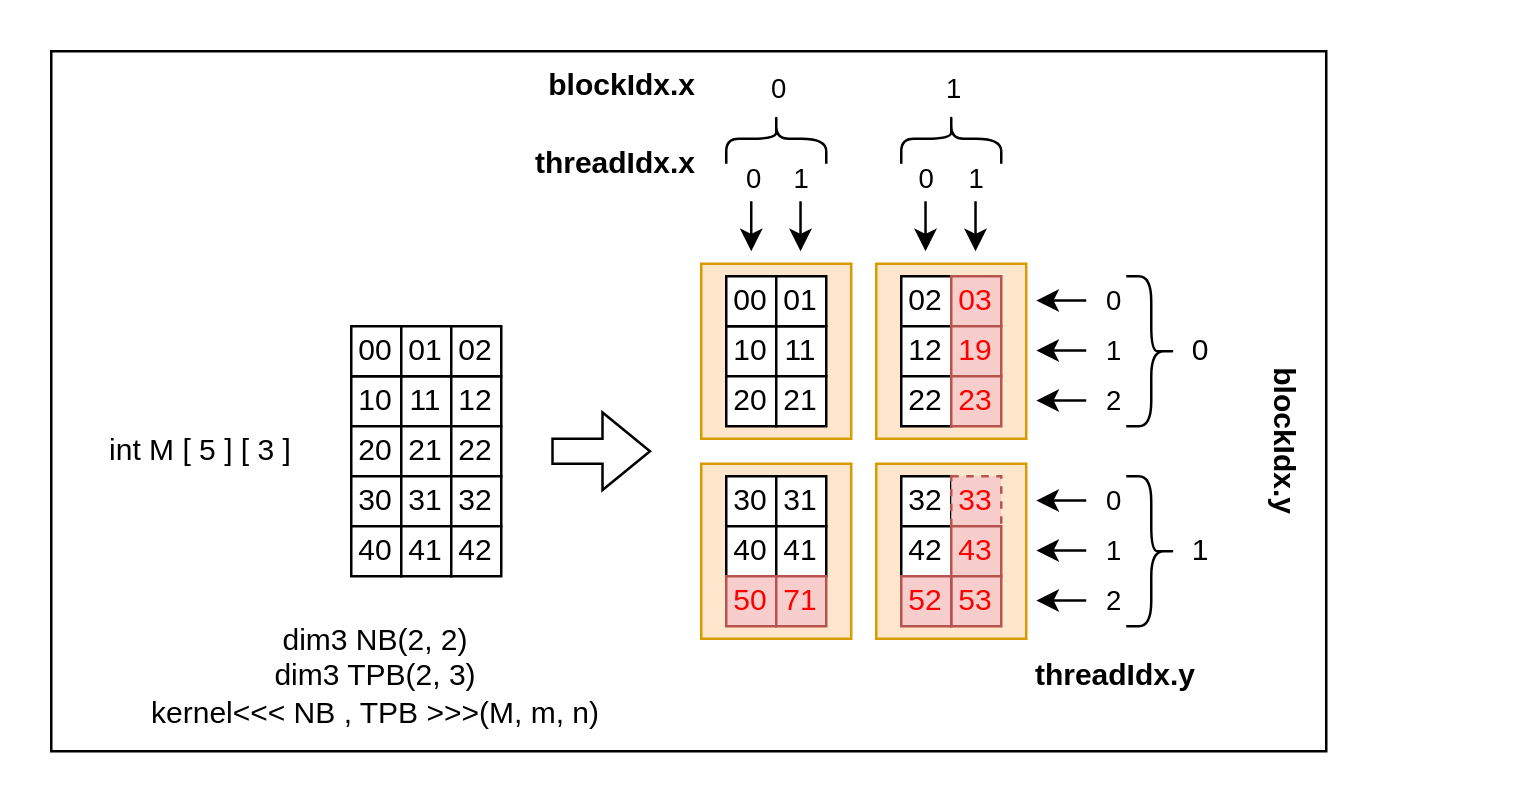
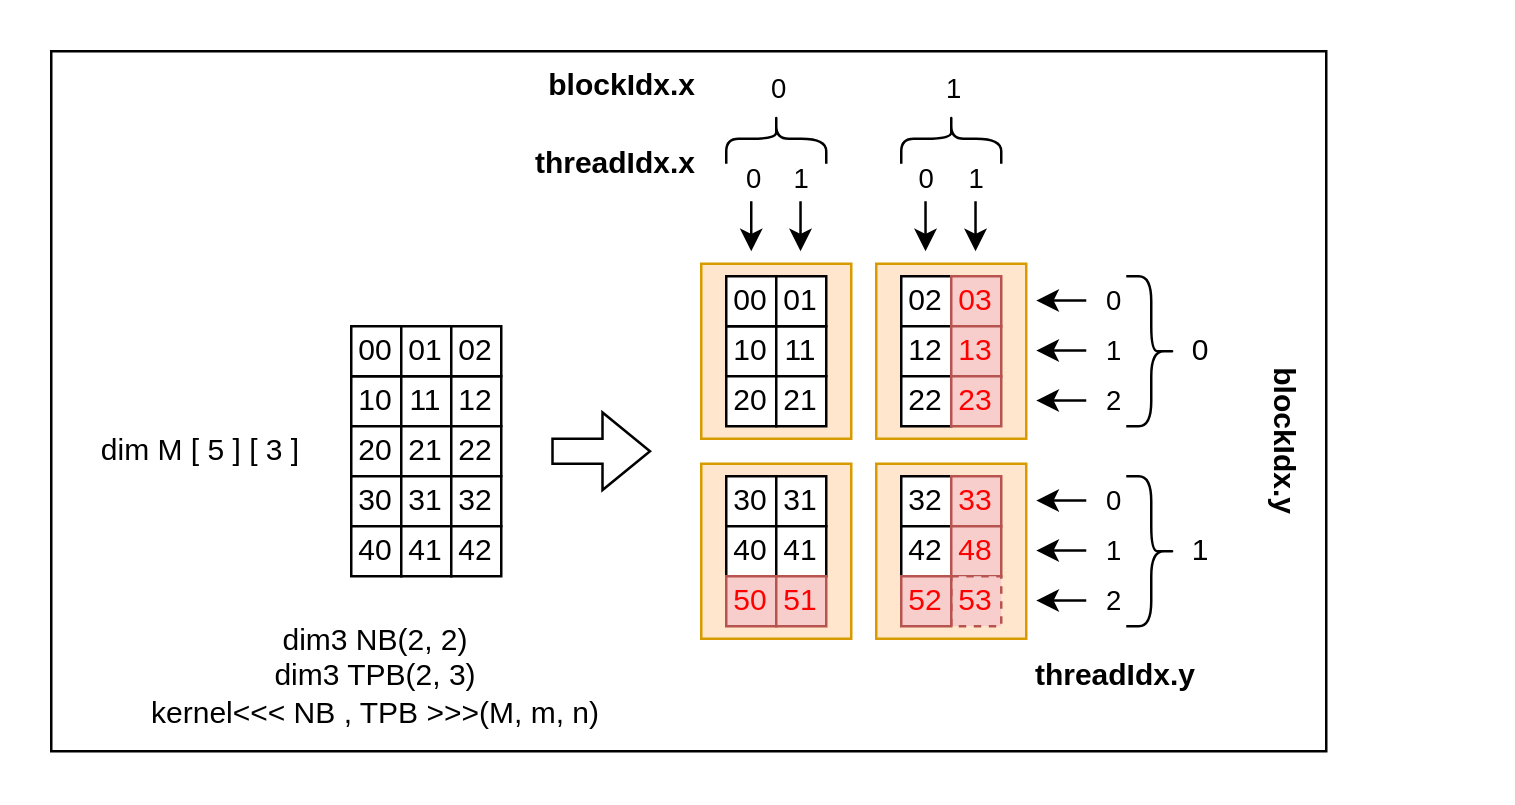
  <mxCell id="0" />
  <mxCell id="1" parent="0" />
  <mxCell id="2" value="" style="rounded=0;whiteSpace=wrap;html=1;" vertex="1" parent="1"><mxGeometry y="20" width="510" height="280" as="geometry" x="20" /></mxCell>
  <mxCell id="3" value="" style="rounded=0;whiteSpace=wrap;html=1;fillColor=#ffe6cc;strokeColor=#d79b00;" parent="1" vertex="1"><mxGeometry x="350" y="105" width="60" height="70" as="geometry" /></mxCell>
  <mxCell id="4" value="02" style="rounded=0;whiteSpace=wrap;html=1;" parent="1" vertex="1"><mxGeometry x="360" y="110" width="20" height="20" as="geometry" /></mxCell>
  <mxCell id="5" value="" style="rounded=0;whiteSpace=wrap;html=1;fillColor=#ffe6cc;strokeColor=#d79b00;" parent="1" vertex="1"><mxGeometry x="350" y="185" width="60" height="70" as="geometry" /></mxCell>
  <mxCell id="6" value="" style="rounded=0;whiteSpace=wrap;html=1;fillColor=#ffe6cc;strokeColor=#d79b00;" parent="1" vertex="1"><mxGeometry x="280" y="185" width="60" height="70" as="geometry" /></mxCell>
  <mxCell id="7" value="" style="rounded=0;whiteSpace=wrap;html=1;fillColor=#ffe6cc;strokeColor=#d79b00;" parent="1" vertex="1"><mxGeometry x="280" y="105" width="60" height="70" as="geometry" /></mxCell>
  <mxCell id="8" value="10" style="rounded=0;whiteSpace=wrap;html=1;" parent="1" vertex="1"><mxGeometry x="140" y="150" width="20" height="20" as="geometry" /></mxCell>
  <mxCell id="9" value="00" style="rounded=0;whiteSpace=wrap;html=1;" parent="1" vertex="1"><mxGeometry x="140" y="130" width="20" height="20" as="geometry" /></mxCell>
  <mxCell id="10" value="20" style="rounded=0;whiteSpace=wrap;html=1;" parent="1" vertex="1"><mxGeometry x="140" y="170" width="20" height="20" as="geometry" /></mxCell>
  <mxCell id="11" value="30" style="rounded=0;whiteSpace=wrap;html=1;" parent="1" vertex="1"><mxGeometry x="140" y="190" width="20" height="20" as="geometry" /></mxCell>
  <mxCell id="12" value="" style="shape=flexArrow;endArrow=classic;html=1;rounded=0;" parent="1" edge="1"><mxGeometry width="50" height="50" relative="1" as="geometry"><mxPoint x="220" y="180" as="sourcePoint" /><mxPoint x="260" y="180" as="targetPoint" /></mxGeometry></mxCell>
  <mxCell id="13" value="&lt;font color=&quot;#ff0000&quot;&gt;03&lt;/font&gt;" style="rounded=0;whiteSpace=wrap;html=1;fillColor=#f8cecc;strokeColor=#b85450;" parent="1" vertex="1"><mxGeometry x="380" y="110" width="20" height="20" as="geometry" /></mxCell>
  <mxCell id="14" value="&lt;b&gt;threadIdx.x&lt;/b&gt;" style="text;html=1;align=right;verticalAlign=middle;whiteSpace=wrap;rounded=0;" parent="1" vertex="1"><mxGeometry x="200" y="50" width="80" height="30" as="geometry" /></mxCell>
  <mxCell id="15" value="&lt;div&gt;&lt;b&gt;blockIdx.x&lt;/b&gt;&lt;/div&gt;" style="text;whiteSpace=wrap;html=1;align=right;rotation=0;" parent="1" vertex="1"><mxGeometry x="175" y="20" width="105" height="30" as="geometry" /></mxCell>
  <mxCell id="16" value="40" style="rounded=0;whiteSpace=wrap;html=1;" parent="1" vertex="1"><mxGeometry x="140" y="210" width="20" height="20" as="geometry" /></mxCell>
  <mxCell id="17" value="11" style="rounded=0;whiteSpace=wrap;html=1;" parent="1" vertex="1"><mxGeometry x="160" y="150" width="20" height="20" as="geometry" /></mxCell>
  <mxCell id="18" value="01" style="rounded=0;whiteSpace=wrap;html=1;" parent="1" vertex="1"><mxGeometry x="160" y="130" width="20" height="20" as="geometry" /></mxCell>
  <mxCell id="19" value="21" style="rounded=0;whiteSpace=wrap;html=1;" parent="1" vertex="1"><mxGeometry x="160" y="170" width="20" height="20" as="geometry" /></mxCell>
  <mxCell id="20" value="31" style="rounded=0;whiteSpace=wrap;html=1;" parent="1" vertex="1"><mxGeometry x="160" y="190" width="20" height="20" as="geometry" /></mxCell>
  <mxCell id="21" value="41" style="rounded=0;whiteSpace=wrap;html=1;" parent="1" vertex="1"><mxGeometry x="160" y="210" width="20" height="20" as="geometry" /></mxCell>
  <mxCell id="22" value="12" style="rounded=0;whiteSpace=wrap;html=1;" parent="1" vertex="1"><mxGeometry x="180" y="150" width="20" height="20" as="geometry" /></mxCell>
  <mxCell id="23" value="02" style="rounded=0;whiteSpace=wrap;html=1;" parent="1" vertex="1"><mxGeometry x="180" y="130" width="20" height="20" as="geometry" /></mxCell>
  <mxCell id="24" value="22" style="rounded=0;whiteSpace=wrap;html=1;" parent="1" vertex="1"><mxGeometry x="180" y="170" width="20" height="20" as="geometry" /></mxCell>
  <mxCell id="25" value="32" style="rounded=0;whiteSpace=wrap;html=1;" parent="1" vertex="1"><mxGeometry x="180" y="190" width="20" height="20" as="geometry" /></mxCell>
  <mxCell id="26" value="42" style="rounded=0;whiteSpace=wrap;html=1;" parent="1" vertex="1"><mxGeometry x="180" y="210" width="20" height="20" as="geometry" /></mxCell>
  <mxCell id="27" value="10" style="rounded=0;whiteSpace=wrap;html=1;" parent="1" vertex="1"><mxGeometry x="290" y="130" width="20" height="20" as="geometry" /></mxCell>
  <mxCell id="28" value="00" style="rounded=0;whiteSpace=wrap;html=1;" parent="1" vertex="1"><mxGeometry x="290" y="110" width="20" height="20" as="geometry" /></mxCell>
  <mxCell id="29" value="20" style="rounded=0;whiteSpace=wrap;html=1;" parent="1" vertex="1"><mxGeometry x="290" y="150" width="20" height="20" as="geometry" /></mxCell>
  <mxCell id="30" value="30" style="rounded=0;whiteSpace=wrap;html=1;" parent="1" vertex="1"><mxGeometry x="290" y="190" width="20" height="20" as="geometry" /></mxCell>
  <mxCell id="31" value="40" style="rounded=0;whiteSpace=wrap;html=1;" parent="1" vertex="1"><mxGeometry x="290" y="210" width="20" height="20" as="geometry" /></mxCell>
  <mxCell id="32" value="11" style="rounded=0;whiteSpace=wrap;html=1;" parent="1" vertex="1"><mxGeometry x="310" y="130" width="20" height="20" as="geometry" /></mxCell>
  <mxCell id="33" value="01" style="rounded=0;whiteSpace=wrap;html=1;" parent="1" vertex="1"><mxGeometry x="310" y="110" width="20" height="20" as="geometry" /></mxCell>
  <mxCell id="34" value="21" style="rounded=0;whiteSpace=wrap;html=1;" parent="1" vertex="1"><mxGeometry x="310" y="150" width="20" height="20" as="geometry" /></mxCell>
  <mxCell id="35" value="31" style="rounded=0;whiteSpace=wrap;html=1;" parent="1" vertex="1"><mxGeometry x="310" y="190" width="20" height="20" as="geometry" /></mxCell>
  <mxCell id="36" value="41" style="rounded=0;whiteSpace=wrap;html=1;" parent="1" vertex="1"><mxGeometry x="310" y="210" width="20" height="20" as="geometry" /></mxCell>
  <mxCell id="37" value="12" style="rounded=0;whiteSpace=wrap;html=1;" parent="1" vertex="1"><mxGeometry x="360" y="130" width="20" height="20" as="geometry" /></mxCell>
  <mxCell id="38" value="22" style="rounded=0;whiteSpace=wrap;html=1;" parent="1" vertex="1"><mxGeometry x="360" y="150" width="20" height="20" as="geometry" /></mxCell>
  <mxCell id="39" value="32" style="rounded=0;whiteSpace=wrap;html=1;" parent="1" vertex="1"><mxGeometry x="360" y="190" width="20" height="20" as="geometry" /></mxCell>
  <mxCell id="40" value="42" style="rounded=0;whiteSpace=wrap;html=1;" parent="1" vertex="1"><mxGeometry x="360" y="210" width="20" height="20" as="geometry" /></mxCell>
  <mxCell id="41" value="&lt;font color=&quot;#ff0000&quot;&gt;50&lt;/font&gt;" style="rounded=0;whiteSpace=wrap;html=1;fillColor=#f8cecc;strokeColor=#b85450;" parent="1" vertex="1"><mxGeometry x="290" y="230" width="20" height="20" as="geometry" /></mxCell>
- <mxCell id="42" value="&lt;font color=&quot;#ff0000&quot;&gt;71&lt;/font&gt;" style="rounded=0;whiteSpace=wrap;html=1;fillColor=#f8cecc;strokeColor=#b85450;" parent="1" vertex="1"><mxGeometry x="310" y="230" width="20" height="20" as="geometry" /></mxCell>
- <mxCell id="43" value="&lt;font color=&quot;#ff0000&quot;&gt;19&lt;/font&gt;" style="rounded=0;whiteSpace=wrap;html=1;fillColor=#f8cecc;strokeColor=#b85450;" parent="1" vertex="1"><mxGeometry x="380" y="130" width="20" height="20" as="geometry" /></mxCell>
+ <mxCell id="42" value="&lt;font color=&quot;#ff0000&quot;&gt;51&lt;/font&gt;" style="rounded=0;whiteSpace=wrap;html=1;fillColor=#f8cecc;strokeColor=#b85450;" parent="1" vertex="1"><mxGeometry x="310" y="230" width="20" height="20" as="geometry" /></mxCell>
+ <mxCell id="43" value="&lt;font color=&quot;#ff0000&quot;&gt;13&lt;/font&gt;" style="rounded=0;whiteSpace=wrap;html=1;fillColor=#f8cecc;strokeColor=#b85450;" parent="1" vertex="1"><mxGeometry x="380" y="130" width="20" height="20" as="geometry" /></mxCell>
  <mxCell id="44" value="&lt;font color=&quot;#ff0000&quot;&gt;23&lt;/font&gt;" style="rounded=0;whiteSpace=wrap;html=1;fillColor=#f8cecc;strokeColor=#b85450;" parent="1" vertex="1"><mxGeometry x="380" y="150" width="20" height="20" as="geometry" /></mxCell>
- <mxCell id="45" value="&lt;font color=&quot;#ff0000&quot;&gt;33&lt;/font&gt;" style="rounded=0;whiteSpace=wrap;html=1;fillColor=#f8cecc;strokeColor=#b85450;dashed=1;" parent="1" vertex="1"><mxGeometry x="380" y="190" width="20" height="20" as="geometry" /></mxCell>
- <mxCell id="46" value="&lt;font color=&quot;#ff0000&quot;&gt;43&lt;/font&gt;" style="rounded=0;whiteSpace=wrap;html=1;fillColor=#f8cecc;strokeColor=#b85450;" parent="1" vertex="1"><mxGeometry x="380" y="210" width="20" height="20" as="geometry" /></mxCell>
- <mxCell id="47" value="&lt;font color=&quot;#ff0000&quot;&gt;53&lt;/font&gt;" style="rounded=0;whiteSpace=wrap;html=1;fillColor=#f8cecc;strokeColor=#b85450;" parent="1" vertex="1"><mxGeometry x="380" y="230" width="20" height="20" as="geometry" /></mxCell>
+ <mxCell id="45" value="&lt;font color=&quot;#ff0000&quot;&gt;33&lt;/font&gt;" style="rounded=0;whiteSpace=wrap;html=1;fillColor=#f8cecc;strokeColor=#b85450;" parent="1" vertex="1"><mxGeometry x="380" y="190" width="20" height="20" as="geometry" /></mxCell>
+ <mxCell id="46" value="&lt;font color=&quot;#ff0000&quot;&gt;48&lt;/font&gt;" style="rounded=0;whiteSpace=wrap;html=1;fillColor=#f8cecc;strokeColor=#b85450;" parent="1" vertex="1"><mxGeometry x="380" y="210" width="20" height="20" as="geometry" /></mxCell>
+ <mxCell id="47" value="&lt;font color=&quot;#ff0000&quot;&gt;53&lt;/font&gt;" style="rounded=0;whiteSpace=wrap;html=1;fillColor=#f8cecc;strokeColor=#b85450;dashed=1;" parent="1" vertex="1"><mxGeometry x="380" y="230" width="20" height="20" as="geometry" /></mxCell>
  <mxCell id="48" value="&lt;font color=&quot;#ff0000&quot;&gt;52&lt;/font&gt;" style="rounded=0;whiteSpace=wrap;html=1;fillColor=#f8cecc;strokeColor=#b85450;" parent="1" vertex="1"><mxGeometry x="360" y="230" width="20" height="20" as="geometry" /></mxCell>
  <mxCell id="49" value="" style="endArrow=classic;html=1;rounded=0;" parent="1" edge="1"><mxGeometry width="50" height="50" relative="1" as="geometry"><mxPoint x="300" y="80" as="sourcePoint" /><mxPoint x="300" y="100" as="targetPoint" /></mxGeometry></mxCell>
  <mxCell id="50" value="0" style="edgeLabel;html=1;align=center;verticalAlign=middle;resizable=0;points=[];" parent="49" vertex="1" connectable="0"><mxGeometry x="0.1" y="4" relative="1" as="geometry"><mxPoint x="-4" y="-21" as="offset" /></mxGeometry></mxCell>
  <mxCell id="51" value="" style="endArrow=classic;html=1;rounded=0;" parent="1" edge="1"><mxGeometry width="50" height="50" relative="1" as="geometry"><mxPoint x="319.71" y="80" as="sourcePoint" /><mxPoint x="319.71" y="100" as="targetPoint" /></mxGeometry></mxCell>
  <mxCell id="52" value="1" style="edgeLabel;html=1;align=center;verticalAlign=middle;resizable=0;points=[];" parent="51" vertex="1" connectable="0"><mxGeometry x="0.1" y="4" relative="1" as="geometry"><mxPoint x="-4" y="-21" as="offset" /></mxGeometry></mxCell>
  <mxCell id="53" value="" style="endArrow=classic;html=1;rounded=0;" parent="1" edge="1"><mxGeometry width="50" height="50" relative="1" as="geometry"><mxPoint x="369.71" y="80" as="sourcePoint" /><mxPoint x="369.71" y="100" as="targetPoint" /></mxGeometry></mxCell>
  <mxCell id="54" value="0" style="edgeLabel;html=1;align=center;verticalAlign=middle;resizable=0;points=[];" parent="53" vertex="1" connectable="0"><mxGeometry x="0.1" y="4" relative="1" as="geometry"><mxPoint x="-4" y="-21" as="offset" /></mxGeometry></mxCell>
  <mxCell id="55" value="" style="endArrow=classic;html=1;rounded=0;" parent="1" edge="1"><mxGeometry width="50" height="50" relative="1" as="geometry"><mxPoint x="389.71" y="80" as="sourcePoint" /><mxPoint x="389.71" y="100" as="targetPoint" /></mxGeometry></mxCell>
  <mxCell id="56" value="1" style="edgeLabel;html=1;align=center;verticalAlign=middle;resizable=0;points=[];" parent="55" vertex="1" connectable="0"><mxGeometry x="0.1" y="4" relative="1" as="geometry"><mxPoint x="-4" y="-21" as="offset" /></mxGeometry></mxCell>
  <mxCell id="57" value="" style="shape=curlyBracket;whiteSpace=wrap;html=1;rounded=1;labelPosition=left;verticalLabelPosition=middle;align=right;verticalAlign=middle;rotation=90;" parent="1" vertex="1"><mxGeometry x="300" y="35" width="20" height="40" as="geometry" /></mxCell>
  <mxCell id="58" value="0" style="edgeLabel;html=1;align=center;verticalAlign=middle;resizable=0;points=[];" parent="1" vertex="1" connectable="0"><mxGeometry x="310" y="34.997" as="geometry" /></mxCell>
  <mxCell id="59" value="" style="shape=curlyBracket;whiteSpace=wrap;html=1;rounded=1;labelPosition=left;verticalLabelPosition=middle;align=right;verticalAlign=middle;rotation=90;" parent="1" vertex="1"><mxGeometry x="370" y="35" width="20" height="40" as="geometry" /></mxCell>
  <mxCell id="60" value="1" style="edgeLabel;html=1;align=center;verticalAlign=middle;resizable=0;points=[];" parent="1" vertex="1" connectable="0"><mxGeometry x="380" y="34.997" as="geometry" /></mxCell>
  <mxCell id="61" value="" style="endArrow=classic;html=1;rounded=0;" parent="1" edge="1"><mxGeometry width="50" height="50" relative="1" as="geometry"><mxPoint x="434" y="119.71" as="sourcePoint" /><mxPoint x="414" y="119.71" as="targetPoint" /></mxGeometry></mxCell>
  <mxCell id="62" value="0" style="edgeLabel;html=1;align=center;verticalAlign=middle;resizable=0;points=[];" parent="61" vertex="1" connectable="0"><mxGeometry x="0.1" y="4" relative="1" as="geometry"><mxPoint x="21" y="-4" as="offset" /></mxGeometry></mxCell>
  <mxCell id="63" value="" style="endArrow=classic;html=1;rounded=0;" parent="1" edge="1"><mxGeometry width="50" height="50" relative="1" as="geometry"><mxPoint x="434" y="139.71" as="sourcePoint" /><mxPoint x="414" y="139.71" as="targetPoint" /></mxGeometry></mxCell>
  <mxCell id="64" value="1" style="edgeLabel;html=1;align=center;verticalAlign=middle;resizable=0;points=[];" parent="63" vertex="1" connectable="0"><mxGeometry x="0.1" y="4" relative="1" as="geometry"><mxPoint x="21" y="-4" as="offset" /></mxGeometry></mxCell>
  <mxCell id="65" value="" style="endArrow=classic;html=1;rounded=0;" parent="1" edge="1"><mxGeometry width="50" height="50" relative="1" as="geometry"><mxPoint x="434" y="159.71" as="sourcePoint" /><mxPoint x="414" y="159.71" as="targetPoint" /></mxGeometry></mxCell>
  <mxCell id="66" value="2" style="edgeLabel;html=1;align=center;verticalAlign=middle;resizable=0;points=[];" parent="65" vertex="1" connectable="0"><mxGeometry x="0.1" y="4" relative="1" as="geometry"><mxPoint x="21" y="-4" as="offset" /></mxGeometry></mxCell>
  <mxCell id="67" value="" style="endArrow=classic;html=1;rounded=0;" parent="1" edge="1"><mxGeometry width="50" height="50" relative="1" as="geometry"><mxPoint x="434" y="199.71" as="sourcePoint" /><mxPoint x="414" y="199.71" as="targetPoint" /></mxGeometry></mxCell>
  <mxCell id="68" value="0" style="edgeLabel;html=1;align=center;verticalAlign=middle;resizable=0;points=[];" parent="67" vertex="1" connectable="0"><mxGeometry x="0.1" y="4" relative="1" as="geometry"><mxPoint x="21" y="-4" as="offset" /></mxGeometry></mxCell>
  <mxCell id="69" value="" style="endArrow=classic;html=1;rounded=0;" parent="1" edge="1"><mxGeometry width="50" height="50" relative="1" as="geometry"><mxPoint x="434" y="219.71" as="sourcePoint" /><mxPoint x="414" y="219.71" as="targetPoint" /></mxGeometry></mxCell>
  <mxCell id="70" value="1" style="edgeLabel;html=1;align=center;verticalAlign=middle;resizable=0;points=[];" parent="69" vertex="1" connectable="0"><mxGeometry x="0.1" y="4" relative="1" as="geometry"><mxPoint x="21" y="-4" as="offset" /></mxGeometry></mxCell>
  <mxCell id="71" value="" style="endArrow=classic;html=1;rounded=0;" parent="1" edge="1"><mxGeometry width="50" height="50" relative="1" as="geometry"><mxPoint x="434" y="239.71" as="sourcePoint" /><mxPoint x="414" y="239.71" as="targetPoint" /></mxGeometry></mxCell>
  <mxCell id="72" value="2" style="edgeLabel;html=1;align=center;verticalAlign=middle;resizable=0;points=[];" parent="71" vertex="1" connectable="0"><mxGeometry x="0.1" y="4" relative="1" as="geometry"><mxPoint x="21" y="-4" as="offset" /></mxGeometry></mxCell>
  <mxCell id="73" value="" style="shape=curlyBracket;whiteSpace=wrap;html=1;rounded=1;labelPosition=left;verticalLabelPosition=middle;align=right;verticalAlign=middle;rotation=-180;" parent="1" vertex="1"><mxGeometry x="450" y="110" width="20" height="60" as="geometry" /></mxCell>
  <mxCell id="74" value="" style="shape=curlyBracket;whiteSpace=wrap;html=1;rounded=1;labelPosition=left;verticalLabelPosition=middle;align=right;verticalAlign=middle;rotation=-180;" parent="1" vertex="1"><mxGeometry x="450" y="190" width="20" height="60" as="geometry" /></mxCell>
  <mxCell id="75" value="0" style="text;html=1;align=center;verticalAlign=middle;whiteSpace=wrap;rounded=0;" parent="1" vertex="1"><mxGeometry x="470" y="125" width="20" height="30" as="geometry" /></mxCell>
  <mxCell id="76" value="1" style="text;html=1;align=center;verticalAlign=middle;whiteSpace=wrap;rounded=0;" parent="1" vertex="1"><mxGeometry x="470" y="205" width="20" height="30" as="geometry" /></mxCell>
  <mxCell id="77" value="&lt;b&gt;threadIdx.y&lt;/b&gt;" style="text;html=1;align=right;verticalAlign=middle;whiteSpace=wrap;rounded=0;rotation=0;" parent="1" vertex="1"><mxGeometry x="400" y="255" width="80" height="30" as="geometry" /></mxCell>
  <mxCell id="78" value="&lt;div align=&quot;center&quot;&gt;&lt;b&gt;blockIdx.y&lt;/b&gt;&lt;/div&gt;" style="text;whiteSpace=wrap;html=1;align=center;rotation=90;" parent="1" vertex="1"><mxGeometry x="441.25" y="161.25" width="142.5" height="30" as="geometry" /></mxCell>
  <mxCell id="79" value="&lt;div&gt;dim3 NB(2, 2)&lt;br&gt;dim3 TPB(2, 3)&lt;br&gt;&lt;/div&gt;&lt;div&gt;kernel&amp;lt;&amp;lt;&amp;lt; NB , TPB &amp;gt;&amp;gt;&amp;gt;(M, m, n)&lt;/div&gt;" style="text;html=1;align=center;verticalAlign=middle;whiteSpace=wrap;rounded=0;" vertex="1" parent="1"><mxGeometry x="30" y="245" width="240" height="50" as="geometry" /></mxCell>
- <mxCell id="80" value="int M [ 5 ] [ 3 ]" style="text;html=1;align=center;verticalAlign=middle;whiteSpace=wrap;rounded=0;" vertex="1" parent="1"><mxGeometry y="165" width="120" height="30" as="geometry" x="20" /></mxCell>
+ <mxCell id="80" value="dim M [ 5 ] [ 3 ]" style="text;html=1;align=center;verticalAlign=middle;whiteSpace=wrap;rounded=0;" vertex="1" parent="1"><mxGeometry y="165" width="120" height="30" as="geometry" x="20" /></mxCell>
